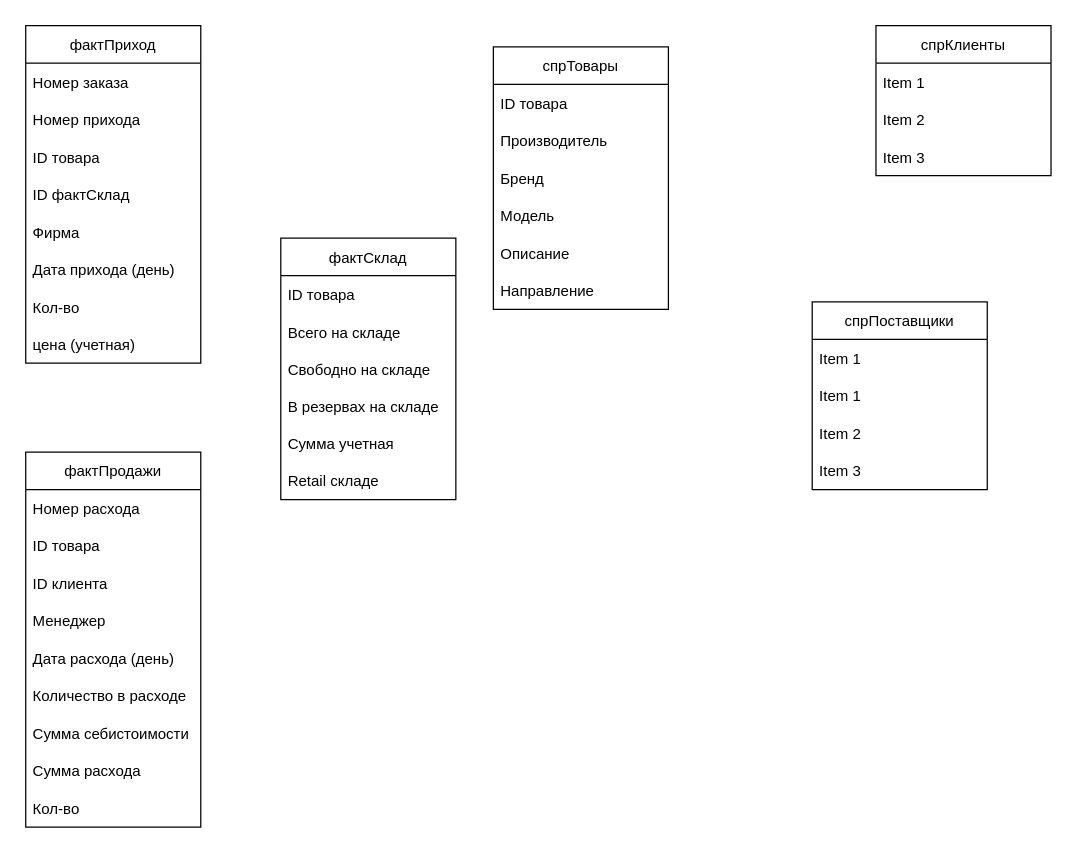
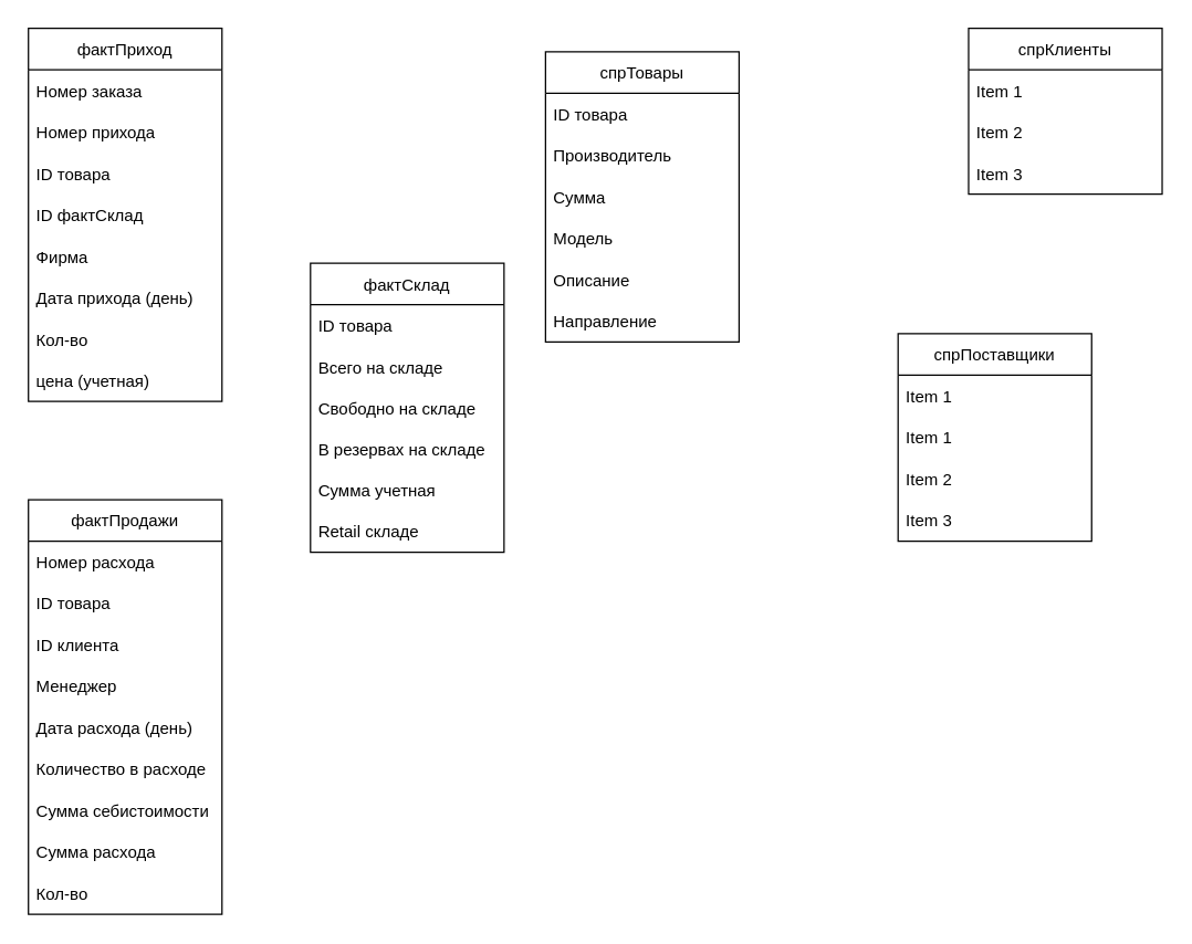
  <mxCell id="0" />
  <mxCell id="1" parent="0" />
  <mxCell id="2" value="фактПриход" style="swimlane;fontStyle=0;childLayout=stackLayout;horizontal=1;startSize=30;horizontalStack=0;resizeParent=1;resizeParentMax=0;resizeLast=0;collapsible=1;marginBottom=0;" vertex="1" parent="1"><mxGeometry x="20" y="20" width="140" height="270" as="geometry" /></mxCell>
  <mxCell id="3" value="Номер заказа" style="text;strokeColor=none;fillColor=none;align=left;verticalAlign=middle;spacingLeft=4;spacingRight=4;overflow=hidden;points=[[0,0.5],[1,0.5]];portConstraint=eastwest;rotatable=0;" vertex="1" parent="2"><mxGeometry y="30" width="140" height="30" as="geometry" /></mxCell>
  <mxCell id="4" value="Номер прихода" style="text;strokeColor=none;fillColor=none;align=left;verticalAlign=middle;spacingLeft=4;spacingRight=4;overflow=hidden;points=[[0,0.5],[1,0.5]];portConstraint=eastwest;rotatable=0;" vertex="1" parent="2"><mxGeometry y="60" width="140" height="30" as="geometry" /></mxCell>
  <mxCell id="5" value="ID товара" style="text;strokeColor=none;fillColor=none;align=left;verticalAlign=middle;spacingLeft=4;spacingRight=4;overflow=hidden;points=[[0,0.5],[1,0.5]];portConstraint=eastwest;rotatable=0;" vertex="1" parent="2"><mxGeometry y="90" width="140" height="30" as="geometry" /></mxCell>
  <mxCell id="6" value="ID фактСклад" style="text;strokeColor=none;fillColor=none;align=left;verticalAlign=middle;spacingLeft=4;spacingRight=4;overflow=hidden;points=[[0,0.5],[1,0.5]];portConstraint=eastwest;rotatable=0;" vertex="1" parent="2"><mxGeometry y="120" width="140" height="30" as="geometry" /></mxCell>
  <mxCell id="7" value="Фирма" style="text;strokeColor=none;fillColor=none;align=left;verticalAlign=middle;spacingLeft=4;spacingRight=4;overflow=hidden;points=[[0,0.5],[1,0.5]];portConstraint=eastwest;rotatable=0;" vertex="1" parent="2"><mxGeometry y="150" width="140" height="30" as="geometry" /></mxCell>
  <mxCell id="8" value="Дата прихода (день)" style="text;strokeColor=none;fillColor=none;align=left;verticalAlign=middle;spacingLeft=4;spacingRight=4;overflow=hidden;points=[[0,0.5],[1,0.5]];portConstraint=eastwest;rotatable=0;" vertex="1" parent="2"><mxGeometry y="180" width="140" height="30" as="geometry" /></mxCell>
  <mxCell id="9" value="Кол-во" style="text;strokeColor=none;fillColor=none;align=left;verticalAlign=middle;spacingLeft=4;spacingRight=4;overflow=hidden;points=[[0,0.5],[1,0.5]];portConstraint=eastwest;rotatable=0;" vertex="1" parent="2"><mxGeometry y="210" width="140" height="30" as="geometry" /></mxCell>
  <mxCell id="10" value="цена (учетная)" style="text;strokeColor=none;fillColor=none;align=left;verticalAlign=middle;spacingLeft=4;spacingRight=4;overflow=hidden;points=[[0,0.5],[1,0.5]];portConstraint=eastwest;rotatable=0;" vertex="1" parent="2"><mxGeometry y="240" width="140" height="30" as="geometry" /></mxCell>
  <mxCell id="11" value="фактСклад" style="swimlane;fontStyle=0;childLayout=stackLayout;horizontal=1;startSize=30;horizontalStack=0;resizeParent=1;resizeParentMax=0;resizeLast=0;collapsible=1;marginBottom=0;" vertex="1" parent="1"><mxGeometry x="224" y="190" width="140" height="209" as="geometry" /></mxCell>
  <mxCell id="12" value="ID товара" style="text;strokeColor=none;fillColor=none;align=left;verticalAlign=middle;spacingLeft=4;spacingRight=4;overflow=hidden;points=[[0,0.5],[1,0.5]];portConstraint=eastwest;rotatable=0;" vertex="1" parent="11"><mxGeometry y="30" width="140" height="30" as="geometry" /></mxCell>
  <mxCell id="13" value="Всего на складе" style="text;strokeColor=none;fillColor=none;align=left;verticalAlign=middle;spacingLeft=4;spacingRight=4;overflow=hidden;points=[[0,0.5],[1,0.5]];portConstraint=eastwest;rotatable=0;" vertex="1" parent="11"><mxGeometry y="60" width="140" height="30" as="geometry" /></mxCell>
  <mxCell id="14" value="Свободно на складе" style="text;strokeColor=none;fillColor=none;align=left;verticalAlign=middle;spacingLeft=4;spacingRight=4;overflow=hidden;points=[[0,0.5],[1,0.5]];portConstraint=eastwest;rotatable=0;" vertex="1" parent="11"><mxGeometry y="90" width="140" height="30" as="geometry" /></mxCell>
  <mxCell id="15" value="В резервах на складе" style="text;strokeColor=none;fillColor=none;align=left;verticalAlign=middle;spacingLeft=4;spacingRight=4;overflow=hidden;points=[[0,0.5],[1,0.5]];portConstraint=eastwest;rotatable=0;" vertex="1" parent="11"><mxGeometry y="120" width="140" height="29" as="geometry" /></mxCell>
  <mxCell id="16" value="Сумма учетная" style="text;strokeColor=none;fillColor=none;align=left;verticalAlign=middle;spacingLeft=4;spacingRight=4;overflow=hidden;points=[[0,0.5],[1,0.5]];portConstraint=eastwest;rotatable=0;" vertex="1" parent="11"><mxGeometry y="149" width="140" height="30" as="geometry" /></mxCell>
  <mxCell id="17" value="Retail складе" style="text;strokeColor=none;fillColor=none;align=left;verticalAlign=middle;spacingLeft=4;spacingRight=4;overflow=hidden;points=[[0,0.5],[1,0.5]];portConstraint=eastwest;rotatable=0;" vertex="1" parent="11"><mxGeometry y="179" width="140" height="30" as="geometry" /></mxCell>
  <mxCell id="18" value="фактПродажи" style="swimlane;fontStyle=0;childLayout=stackLayout;horizontal=1;startSize=30;horizontalStack=0;resizeParent=1;resizeParentMax=0;resizeLast=0;collapsible=1;marginBottom=0;" vertex="1" parent="1"><mxGeometry x="20" y="361" width="140" height="300" as="geometry" /></mxCell>
  <mxCell id="19" value="Номер расхода" style="text;strokeColor=none;fillColor=none;align=left;verticalAlign=middle;spacingLeft=4;spacingRight=4;overflow=hidden;points=[[0,0.5],[1,0.5]];portConstraint=eastwest;rotatable=0;" vertex="1" parent="18"><mxGeometry y="30" width="140" height="30" as="geometry" /></mxCell>
  <mxCell id="20" value="ID товара" style="text;strokeColor=none;fillColor=none;align=left;verticalAlign=middle;spacingLeft=4;spacingRight=4;overflow=hidden;points=[[0,0.5],[1,0.5]];portConstraint=eastwest;rotatable=0;" vertex="1" parent="18"><mxGeometry y="60" width="140" height="30" as="geometry" /></mxCell>
  <mxCell id="21" value="ID клиента" style="text;strokeColor=none;fillColor=none;align=left;verticalAlign=middle;spacingLeft=4;spacingRight=4;overflow=hidden;points=[[0,0.5],[1,0.5]];portConstraint=eastwest;rotatable=0;" vertex="1" parent="18"><mxGeometry y="90" width="140" height="30" as="geometry" /></mxCell>
  <mxCell id="22" value="Менеджер" style="text;strokeColor=none;fillColor=none;align=left;verticalAlign=middle;spacingLeft=4;spacingRight=4;overflow=hidden;points=[[0,0.5],[1,0.5]];portConstraint=eastwest;rotatable=0;" vertex="1" parent="18"><mxGeometry y="120" width="140" height="30" as="geometry" /></mxCell>
  <mxCell id="23" value="Дата расхода (день)" style="text;strokeColor=none;fillColor=none;align=left;verticalAlign=middle;spacingLeft=4;spacingRight=4;overflow=hidden;points=[[0,0.5],[1,0.5]];portConstraint=eastwest;rotatable=0;" vertex="1" parent="18"><mxGeometry y="150" width="140" height="30" as="geometry" /></mxCell>
  <mxCell id="24" value="Количество в расходе" style="text;strokeColor=none;fillColor=none;align=left;verticalAlign=middle;spacingLeft=4;spacingRight=4;overflow=hidden;points=[[0,0.5],[1,0.5]];portConstraint=eastwest;rotatable=0;" vertex="1" parent="18"><mxGeometry y="180" width="140" height="30" as="geometry" /></mxCell>
  <mxCell id="25" value="Сумма себистоимости" style="text;strokeColor=none;fillColor=none;align=left;verticalAlign=middle;spacingLeft=4;spacingRight=4;overflow=hidden;points=[[0,0.5],[1,0.5]];portConstraint=eastwest;rotatable=0;" vertex="1" parent="18"><mxGeometry y="210" width="140" height="30" as="geometry" /></mxCell>
  <mxCell id="26" value="Сумма расхода" style="text;strokeColor=none;fillColor=none;align=left;verticalAlign=middle;spacingLeft=4;spacingRight=4;overflow=hidden;points=[[0,0.5],[1,0.5]];portConstraint=eastwest;rotatable=0;" vertex="1" parent="18"><mxGeometry y="240" width="140" height="30" as="geometry" /></mxCell>
  <mxCell id="27" value="Кол-во" style="text;strokeColor=none;fillColor=none;align=left;verticalAlign=middle;spacingLeft=4;spacingRight=4;overflow=hidden;points=[[0,0.5],[1,0.5]];portConstraint=eastwest;rotatable=0;" vertex="1" parent="18"><mxGeometry y="270" width="140" height="30" as="geometry" /></mxCell>
  <mxCell id="28" value="спрТовары" style="swimlane;fontStyle=0;childLayout=stackLayout;horizontal=1;startSize=30;horizontalStack=0;resizeParent=1;resizeParentMax=0;resizeLast=0;collapsible=1;marginBottom=0;" vertex="1" parent="1"><mxGeometry x="394" y="37" width="140" height="210" as="geometry" /></mxCell>
  <mxCell id="29" value="ID товара" style="text;strokeColor=none;fillColor=none;align=left;verticalAlign=middle;spacingLeft=4;spacingRight=4;overflow=hidden;points=[[0,0.5],[1,0.5]];portConstraint=eastwest;rotatable=0;" vertex="1" parent="28"><mxGeometry y="30" width="140" height="30" as="geometry" /></mxCell>
  <mxCell id="30" value="Производитель" style="text;strokeColor=none;fillColor=none;align=left;verticalAlign=middle;spacingLeft=4;spacingRight=4;overflow=hidden;points=[[0,0.5],[1,0.5]];portConstraint=eastwest;rotatable=0;" vertex="1" parent="28"><mxGeometry y="60" width="140" height="30" as="geometry" /></mxCell>
- <mxCell id="31" value="Бренд" style="text;strokeColor=none;fillColor=none;align=left;verticalAlign=middle;spacingLeft=4;spacingRight=4;overflow=hidden;points=[[0,0.5],[1,0.5]];portConstraint=eastwest;rotatable=0;" vertex="1" parent="28"><mxGeometry y="90" width="140" height="30" as="geometry" /></mxCell>
+ <mxCell id="31" value="Сумма" style="text;strokeColor=none;fillColor=none;align=left;verticalAlign=middle;spacingLeft=4;spacingRight=4;overflow=hidden;points=[[0,0.5],[1,0.5]];portConstraint=eastwest;rotatable=0;" vertex="1" parent="28"><mxGeometry y="90" width="140" height="30" as="geometry" /></mxCell>
  <mxCell id="32" value="Модель" style="text;strokeColor=none;fillColor=none;align=left;verticalAlign=middle;spacingLeft=4;spacingRight=4;overflow=hidden;points=[[0,0.5],[1,0.5]];portConstraint=eastwest;rotatable=0;" vertex="1" parent="28"><mxGeometry y="120" width="140" height="30" as="geometry" /></mxCell>
  <mxCell id="33" value="Описание" style="text;strokeColor=none;fillColor=none;align=left;verticalAlign=middle;spacingLeft=4;spacingRight=4;overflow=hidden;points=[[0,0.5],[1,0.5]];portConstraint=eastwest;rotatable=0;" vertex="1" parent="28"><mxGeometry y="150" width="140" height="30" as="geometry" /></mxCell>
  <mxCell id="34" value="Направление" style="text;strokeColor=none;fillColor=none;align=left;verticalAlign=middle;spacingLeft=4;spacingRight=4;overflow=hidden;points=[[0,0.5],[1,0.5]];portConstraint=eastwest;rotatable=0;" vertex="1" parent="28"><mxGeometry y="180" width="140" height="30" as="geometry" /></mxCell>
  <mxCell id="35" value="спрПоставщики" style="swimlane;fontStyle=0;childLayout=stackLayout;horizontal=1;startSize=30;horizontalStack=0;resizeParent=1;resizeParentMax=0;resizeLast=0;collapsible=1;marginBottom=0;" vertex="1" parent="1"><mxGeometry x="649" y="241" width="140" height="150" as="geometry" /></mxCell>
  <mxCell id="36" value="Item 1" style="text;strokeColor=none;fillColor=none;align=left;verticalAlign=middle;spacingLeft=4;spacingRight=4;overflow=hidden;points=[[0,0.5],[1,0.5]];portConstraint=eastwest;rotatable=0;" vertex="1" parent="35"><mxGeometry y="30" width="140" height="30" as="geometry" /></mxCell>
  <mxCell id="37" value="Item 1" style="text;strokeColor=none;fillColor=none;align=left;verticalAlign=middle;spacingLeft=4;spacingRight=4;overflow=hidden;points=[[0,0.5],[1,0.5]];portConstraint=eastwest;rotatable=0;" vertex="1" parent="35"><mxGeometry y="60" width="140" height="30" as="geometry" /></mxCell>
  <mxCell id="38" value="Item 2" style="text;strokeColor=none;fillColor=none;align=left;verticalAlign=middle;spacingLeft=4;spacingRight=4;overflow=hidden;points=[[0,0.5],[1,0.5]];portConstraint=eastwest;rotatable=0;" vertex="1" parent="35"><mxGeometry y="90" width="140" height="30" as="geometry" /></mxCell>
  <mxCell id="39" value="Item 3" style="text;strokeColor=none;fillColor=none;align=left;verticalAlign=middle;spacingLeft=4;spacingRight=4;overflow=hidden;points=[[0,0.5],[1,0.5]];portConstraint=eastwest;rotatable=0;" vertex="1" parent="35"><mxGeometry y="120" width="140" height="30" as="geometry" /></mxCell>
  <mxCell id="40" value="спрКлиенты" style="swimlane;fontStyle=0;childLayout=stackLayout;horizontal=1;startSize=30;horizontalStack=0;resizeParent=1;resizeParentMax=0;resizeLast=0;collapsible=1;marginBottom=0;" vertex="1" parent="1"><mxGeometry x="700" y="20" width="140" height="120" as="geometry" /></mxCell>
  <mxCell id="41" value="Item 1" style="text;strokeColor=none;fillColor=none;align=left;verticalAlign=middle;spacingLeft=4;spacingRight=4;overflow=hidden;points=[[0,0.5],[1,0.5]];portConstraint=eastwest;rotatable=0;" vertex="1" parent="40"><mxGeometry y="30" width="140" height="30" as="geometry" /></mxCell>
  <mxCell id="42" value="Item 2" style="text;strokeColor=none;fillColor=none;align=left;verticalAlign=middle;spacingLeft=4;spacingRight=4;overflow=hidden;points=[[0,0.5],[1,0.5]];portConstraint=eastwest;rotatable=0;" vertex="1" parent="40"><mxGeometry y="60" width="140" height="30" as="geometry" /></mxCell>
  <mxCell id="43" value="Item 3" style="text;strokeColor=none;fillColor=none;align=left;verticalAlign=middle;spacingLeft=4;spacingRight=4;overflow=hidden;points=[[0,0.5],[1,0.5]];portConstraint=eastwest;rotatable=0;" vertex="1" parent="40"><mxGeometry y="90" width="140" height="30" as="geometry" /></mxCell>
